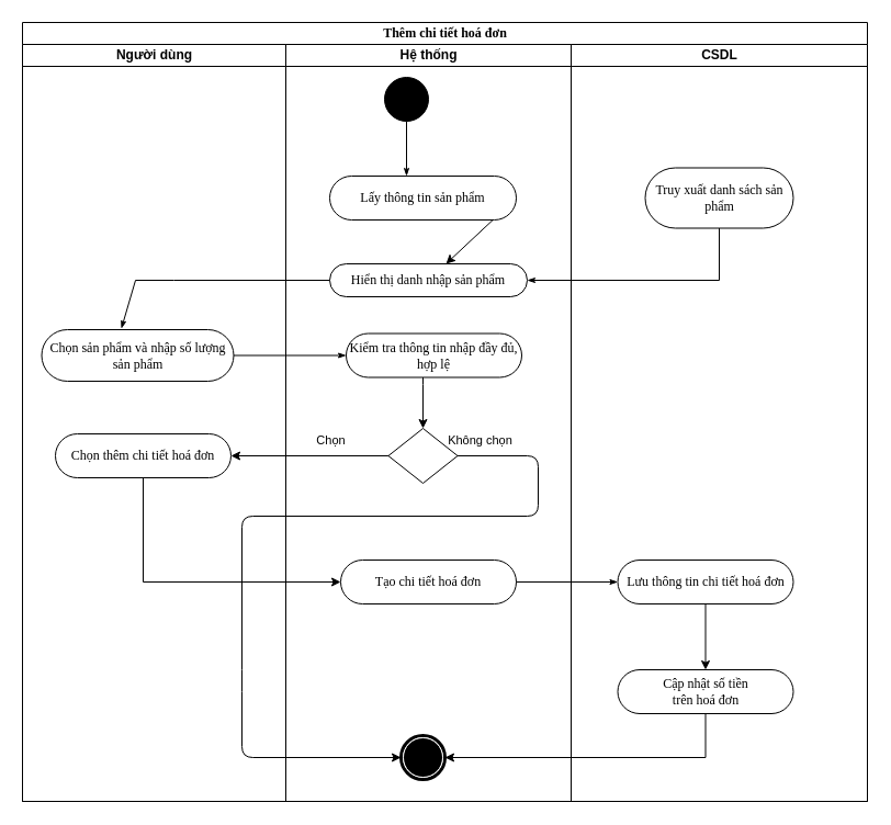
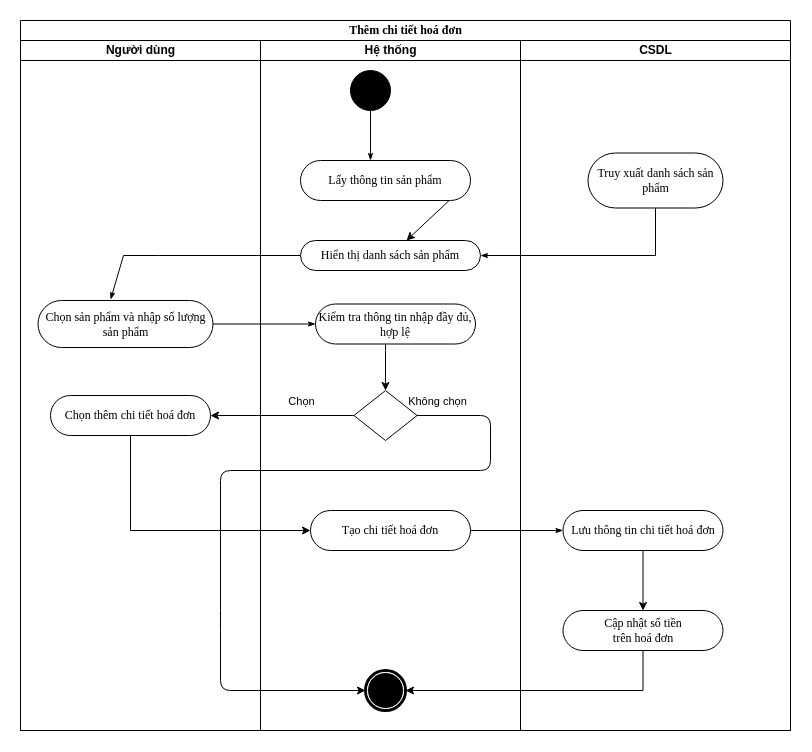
  <mxCell id="0" />
  <mxCell id="1" parent="0" />
  <mxCell id="2" value="Thêm chi tiết hoá đơn" style="swimlane;html=1;childLayout=stackLayout;startSize=20;rounded=0;shadow=0;comic=0;labelBackgroundColor=none;strokeWidth=1;fontFamily=Verdana;fontSize=12;align=center;" vertex="1" parent="1"><mxGeometry x="20" y="20" width="770" height="710" as="geometry" /></mxCell>
  <mxCell id="3" value="" style="endArrow=classic;html=1;exitX=1;exitY=0.5;exitDx=0;exitDy=0;" edge="1" parent="2" source="10" target="14"><mxGeometry width="50" height="50" relative="1" as="geometry"><mxPoint x="250" y="250" as="sourcePoint" /><mxPoint x="300" y="200" as="targetPoint" /></mxGeometry></mxCell>
  <mxCell id="4" value="Người dùng" style="swimlane;html=1;startSize=20;" vertex="1" parent="2"><mxGeometry y="20" width="240" height="690" as="geometry" /></mxCell>
  <mxCell id="5" value="Chọn sản phẩm và nhập số lượng sản phẩm" style="rounded=1;whiteSpace=wrap;html=1;shadow=0;comic=0;labelBackgroundColor=none;strokeWidth=1;fontFamily=Verdana;fontSize=12;align=center;arcSize=50;" vertex="1" parent="4"><mxGeometry x="17.5" y="260" width="175" height="47" as="geometry" /></mxCell>
  <mxCell id="6" value="Chọn thêm chi tiết hoá đơn" style="rounded=1;whiteSpace=wrap;html=1;shadow=0;comic=0;labelBackgroundColor=none;strokeWidth=1;fontFamily=Verdana;fontSize=12;align=center;arcSize=50;" vertex="1" parent="4"><mxGeometry x="30" y="355" width="160" height="40" as="geometry" /></mxCell>
  <mxCell id="7" value="Hệ thống" style="swimlane;html=1;startSize=20;" vertex="1" parent="2"><mxGeometry x="240" y="20" width="260.0" height="690" as="geometry" /></mxCell>
  <mxCell id="8" value="" style="shape=mxgraph.bpmn.shape;html=1;verticalLabelPosition=bottom;labelBackgroundColor=#ffffff;verticalAlign=top;perimeter=ellipsePerimeter;outline=end;symbol=terminate;rounded=0;shadow=0;comic=0;strokeWidth=1;fontFamily=Verdana;fontSize=12;align=center;" vertex="1" parent="7"><mxGeometry x="105" y="630" width="40" height="40" as="geometry" /></mxCell>
  <mxCell id="9" value="Tạo chi tiết hoá đơn" style="rounded=1;whiteSpace=wrap;html=1;shadow=0;comic=0;labelBackgroundColor=none;strokeWidth=1;fontFamily=Verdana;fontSize=12;align=center;arcSize=50;" vertex="1" parent="7"><mxGeometry x="50" y="470" width="160" height="40" as="geometry" /></mxCell>
  <mxCell id="10" value="&lt;font style=&quot;font-size: 12px&quot;&gt;Lấy thông tin sản phẩm&lt;/font&gt;" style="rounded=1;whiteSpace=wrap;html=1;shadow=0;comic=0;labelBackgroundColor=none;strokeWidth=1;fontFamily=Verdana;fontSize=12;align=center;arcSize=50;" vertex="1" parent="7"><mxGeometry x="40" y="120" width="170" height="40" as="geometry" /></mxCell>
  <mxCell id="11" value="" style="ellipse;whiteSpace=wrap;html=1;rounded=0;shadow=0;comic=0;labelBackgroundColor=none;strokeWidth=1;fillColor=#000000;fontFamily=Verdana;fontSize=12;align=center;" vertex="1" parent="7"><mxGeometry x="90" y="30" width="40" height="40" as="geometry" /></mxCell>
  <mxCell id="12" style="edgeStyle=orthogonalEdgeStyle;rounded=0;html=1;labelBackgroundColor=none;startArrow=none;startFill=0;startSize=5;endArrow=classicThin;endFill=1;endSize=5;jettySize=auto;orthogonalLoop=1;strokeWidth=1;fontFamily=Verdana;fontSize=12" edge="1" parent="7" source="11" target="10"><mxGeometry relative="1" as="geometry"><Array as="points"><mxPoint x="110" y="125" /><mxPoint x="110" y="125" /></Array></mxGeometry></mxCell>
  <mxCell id="13" value="" style="rhombus;whiteSpace=wrap;html=1;" vertex="1" parent="7"><mxGeometry x="93.44" y="350" width="63.12" height="50" as="geometry" /></mxCell>
- <mxCell id="14" value="&lt;font style=&quot;font-size: 12px&quot;&gt;Hiển thị danh nhập sản phẩm&lt;/font&gt;" style="rounded=1;whiteSpace=wrap;html=1;shadow=0;comic=0;labelBackgroundColor=none;strokeWidth=1;fontFamily=Verdana;fontSize=12;align=center;arcSize=50;" vertex="1" parent="7"><mxGeometry x="40" y="200" width="180" height="30" as="geometry" /></mxCell>
+ <mxCell id="14" value="&lt;font style=&quot;font-size: 12px&quot;&gt;Hiển thị danh sách sản phẩm&lt;/font&gt;" style="rounded=1;whiteSpace=wrap;html=1;shadow=0;comic=0;labelBackgroundColor=none;strokeWidth=1;fontFamily=Verdana;fontSize=12;align=center;arcSize=50;" vertex="1" parent="7"><mxGeometry x="40" y="200" width="180" height="30" as="geometry" /></mxCell>
  <mxCell id="15" value="Kiểm tra thông tin nhập đầy đủ, hợp lệ&lt;span style=&quot;color: rgba(0 , 0 , 0 , 0) ; font-family: monospace ; font-size: 0px&quot;&gt;%3CmxGraphModel%3E%3Croot%3E%3CmxCell%20id%3D%220%22%2F%3E%3CmxCell%20id%3D%221%22%20parent%3D%220%22%2F%3E%3CmxCell%20id%3D%222%22%20style%3D%22rounded%3D0%3Bhtml%3D1%3BlabelBackgroundColor%3Dnone%3BstartArrow%3Dnone%3BstartFill%3D0%3BstartSize%3D5%3BendArrow%3DclassicThin%3BendFill%3D1%3BendSize%3D5%3BjettySize%3Dauto%3BorthogonalLoop%3D1%3BstrokeWidth%3D1%3BfontFamily%3DVerdana%3BfontSize%3D12%3BexitX%3D1%3BexitY%3D0.5%3BexitDx%3D0%3BexitDy%3D0%3BentryX%3D1%3BentryY%3D0.5%3BentryDx%3D0%3BentryDy%3D0%3B%22%20edge%3D%221%22%20parent%3D%221%22%3E%3CmxGeometry%20relative%3D%221%22%20as%3D%22geometry%22%3E%3CmxPoint%20x%3D%22473.13%22%20y%3D%22624.5%22%20as%3D%22sourcePoint%22%2F%3E%3CmxPoint%20x%3D%22280%22%20y%3D%22790%22%20as%3D%22targetPoint%22%2F%3E%3CArray%20as%3D%22points%22%3E%3CmxPoint%20x%3D%22620%22%20y%3D%22625%22%2F%3E%3CmxPoint%20x%3D%22620%22%20y%3D%22790%22%2F%3E%3C%2FArray%3E%3C%2FmxGeometry%3E%3C%2FmxCell%3E%3C%2Froot%3E%3C%2FmxGraphModel%3E&lt;/span&gt;" style="rounded=1;whiteSpace=wrap;html=1;shadow=0;comic=0;labelBackgroundColor=none;strokeWidth=1;fontFamily=Verdana;fontSize=12;align=center;arcSize=50;" vertex="1" parent="7"><mxGeometry x="55" y="263.5" width="160" height="40" as="geometry" /></mxCell>
  <mxCell id="16" value="" style="edgeStyle=orthogonalEdgeStyle;rounded=0;orthogonalLoop=1;jettySize=auto;html=1;entryX=0.5;entryY=0;entryDx=0;entryDy=0;" edge="1" parent="7" source="15" target="13"><mxGeometry relative="1" as="geometry"><Array as="points"><mxPoint x="125" y="310" /><mxPoint x="125" y="310" /></Array></mxGeometry></mxCell>
  <mxCell id="17" value="" style="endArrow=classic;html=1;exitX=1;exitY=0.5;exitDx=0;exitDy=0;entryX=0;entryY=0.5;entryDx=0;entryDy=0;" edge="1" parent="7" source="13" target="8"><mxGeometry width="50" height="50" relative="1" as="geometry"><mxPoint x="120" y="630" as="sourcePoint" /><mxPoint x="170" y="580" as="targetPoint" /><Array as="points"><mxPoint x="230" y="375" /><mxPoint x="230" y="430" /><mxPoint x="-40" y="430" /><mxPoint x="-40" y="580" /><mxPoint x="-40" y="650" /></Array></mxGeometry></mxCell>
  <mxCell id="18" value="Không chọn" style="edgeLabel;html=1;align=center;verticalAlign=middle;resizable=0;points=[];" vertex="1" connectable="0" parent="17"><mxGeometry x="-0.588" y="-4" relative="1" as="geometry"><mxPoint x="-25.44" y="-66" as="offset" /></mxGeometry></mxCell>
  <mxCell id="19" value="CSDL" style="swimlane;html=1;startSize=20;" vertex="1" parent="2"><mxGeometry x="500.0" y="20" width="270" height="690" as="geometry" /></mxCell>
  <mxCell id="20" value="Cập nhật số tiền &lt;br&gt;trên hoá đơn" style="rounded=1;whiteSpace=wrap;html=1;shadow=0;comic=0;labelBackgroundColor=none;strokeWidth=1;fontFamily=Verdana;fontSize=12;align=center;arcSize=50;" vertex="1" parent="19"><mxGeometry x="42.5" y="570" width="160" height="40" as="geometry" /></mxCell>
  <mxCell id="21" value="&lt;font style=&quot;font-size: 12px&quot;&gt;Truy xuất danh sách sản phẩm&lt;/font&gt;" style="rounded=1;whiteSpace=wrap;html=1;shadow=0;comic=0;labelBackgroundColor=none;strokeWidth=1;fontFamily=Verdana;fontSize=12;align=center;arcSize=50;" vertex="1" parent="19"><mxGeometry x="67.5" y="112.5" width="135" height="55" as="geometry" /></mxCell>
  <mxCell id="22" value="" style="endArrow=classic;html=1;exitX=0.5;exitY=1;exitDx=0;exitDy=0;entryX=0.5;entryY=0;entryDx=0;entryDy=0;" edge="1" parent="19" source="23" target="20"><mxGeometry width="50" height="50" relative="1" as="geometry"><mxPoint x="160" y="560" as="sourcePoint" /><mxPoint x="210" y="510" as="targetPoint" /></mxGeometry></mxCell>
  <mxCell id="23" value="Lưu thông tin chi tiết hoá đơn" style="rounded=1;whiteSpace=wrap;html=1;shadow=0;comic=0;labelBackgroundColor=none;strokeWidth=1;fontFamily=Verdana;fontSize=12;align=center;arcSize=50;" vertex="1" parent="19"><mxGeometry x="42.5" y="470" width="160" height="40" as="geometry" /></mxCell>
  <mxCell id="24" style="rounded=0;html=1;labelBackgroundColor=none;startArrow=none;startFill=0;startSize=5;endArrow=classicThin;endFill=1;endSize=5;jettySize=auto;orthogonalLoop=1;strokeWidth=1;fontFamily=Verdana;fontSize=12;entryX=0.415;entryY=-0.02;entryDx=0;entryDy=0;entryPerimeter=0;exitX=0;exitY=0.5;exitDx=0;exitDy=0;" edge="1" parent="2" source="14" target="5"><mxGeometry relative="1" as="geometry"><mxPoint x="295" y="260" as="sourcePoint" /><mxPoint x="633" y="320" as="targetPoint" /><Array as="points"><mxPoint x="138" y="235" /><mxPoint x="103" y="235" /></Array></mxGeometry></mxCell>
  <mxCell id="25" style="rounded=0;html=1;labelBackgroundColor=none;startArrow=none;startFill=0;startSize=5;endArrow=classicThin;endFill=1;endSize=5;jettySize=auto;orthogonalLoop=1;strokeWidth=1;fontFamily=Verdana;fontSize=12;exitX=0.5;exitY=1;exitDx=0;exitDy=0;entryX=1;entryY=0.5;entryDx=0;entryDy=0;" edge="1" parent="2" source="21" target="14"><mxGeometry relative="1" as="geometry"><mxPoint x="583.75" y="268" as="sourcePoint" /><mxPoint x="561.25" y="298" as="targetPoint" /><Array as="points"><mxPoint x="635" y="235" /></Array></mxGeometry></mxCell>
  <mxCell id="26" style="rounded=0;html=1;labelBackgroundColor=none;startArrow=none;startFill=0;startSize=5;endArrow=classicThin;endFill=1;endSize=5;jettySize=auto;orthogonalLoop=1;strokeWidth=1;fontFamily=Verdana;fontSize=12;entryX=0;entryY=0.5;entryDx=0;entryDy=0;exitX=1;exitY=0.5;exitDx=0;exitDy=0;" edge="1" parent="2" source="5" target="15"><mxGeometry relative="1" as="geometry"><mxPoint x="370" y="450" as="sourcePoint" /><mxPoint x="370" y="530" as="targetPoint" /></mxGeometry></mxCell>
  <mxCell id="27" value="" style="edgeStyle=orthogonalEdgeStyle;rounded=0;orthogonalLoop=1;jettySize=auto;html=1;entryX=1;entryY=0.5;entryDx=0;entryDy=0;exitX=0.5;exitY=1;exitDx=0;exitDy=0;" edge="1" parent="2" source="20" target="8"><mxGeometry relative="1" as="geometry"><mxPoint x="610" y="610" as="sourcePoint" /><mxPoint x="690" y="910" as="targetPoint" /><Array as="points"><mxPoint x="623" y="670" /></Array></mxGeometry></mxCell>
  <mxCell id="28" value="" style="endArrow=classic;html=1;exitX=0;exitY=0.5;exitDx=0;exitDy=0;entryX=1;entryY=0.5;entryDx=0;entryDy=0;" edge="1" parent="2" source="13" target="6"><mxGeometry width="50" height="50" relative="1" as="geometry"><mxPoint x="360" y="450" as="sourcePoint" /><mxPoint x="410" y="400" as="targetPoint" /></mxGeometry></mxCell>
  <mxCell id="29" value="Chọn" style="edgeLabel;html=1;align=center;verticalAlign=middle;resizable=0;points=[];" vertex="1" connectable="0" parent="28"><mxGeometry x="-0.406" y="-1" relative="1" as="geometry"><mxPoint x="-10.44" y="-14" as="offset" /></mxGeometry></mxCell>
  <mxCell id="30" value="" style="edgeStyle=orthogonalEdgeStyle;rounded=0;orthogonalLoop=1;jettySize=auto;html=1;exitX=0.5;exitY=1;exitDx=0;exitDy=0;entryX=0;entryY=0.5;entryDx=0;entryDy=0;" edge="1" parent="2" source="6" target="9"><mxGeometry relative="1" as="geometry"><mxPoint x="140" y="600" as="sourcePoint" /><mxPoint x="110" y="750" as="targetPoint" /><Array as="points"><mxPoint x="110" y="510" /></Array></mxGeometry></mxCell>
  <mxCell id="31" style="rounded=0;html=1;labelBackgroundColor=none;startArrow=none;startFill=0;startSize=5;endArrow=classicThin;endFill=1;endSize=5;jettySize=auto;orthogonalLoop=1;strokeWidth=1;fontFamily=Verdana;fontSize=12;exitX=1;exitY=0.5;exitDx=0;exitDy=0;entryX=0;entryY=0.5;entryDx=0;entryDy=0;" edge="1" parent="2" source="9" target="23"><mxGeometry relative="1" as="geometry"><mxPoint x="480" y="710" as="sourcePoint" /><mxPoint x="541" y="709.5" as="targetPoint" /><Array as="points" /></mxGeometry></mxCell>
